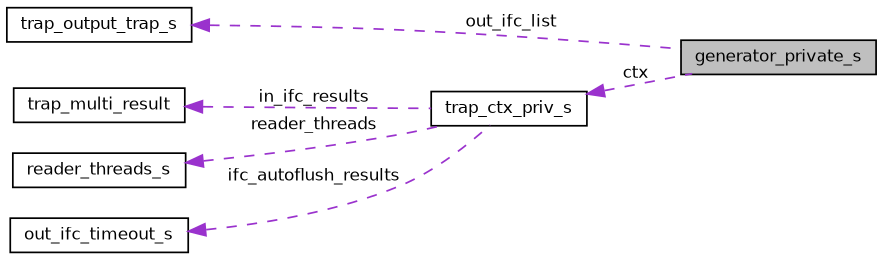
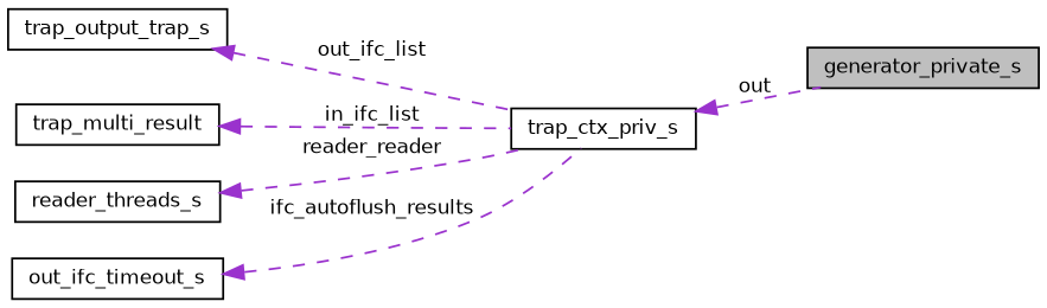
  digraph {
    rankdir=LR
    node [color=black fillcolor=white fontname=Helvetica fontsize=10 shape=record style=filled]
    edge [color=darkorchid3 dir=back fontname=Helvetica fontsize=10 labelfontname=Helvetica labelfontsize=10 style=dashed]
    n1 [fillcolor=grey75 fontcolor=black height=0.2 label=generator_private_s width=0.4]
    n2 [height=0.2 label=trap_ctx_priv_s width=0.4]
    n3 [height=0.2 label=trap_output_trap_s width=0.4]
    n4 [height=0.2 label=trap_multi_result width=0.4]
    n5 [height=0.2 label=reader_threads_s width=0.4]
    n6 [height=0.2 label=out_ifc_timeout_s width=0.4]
-   n2 -> n1 [label=" ctx"]
-   n3 -> n1 [label=" out_ifc_list"]
-   n4 -> n2 [label=" in_ifc_results"]
-   n5 -> n2 [label=" reader_threads"]
+   n2 -> n1 [label=" out"]
+   n3 -> n2 [label=" out_ifc_list"]
+   n4 -> n2 [label=" in_ifc_list"]
+   n5 -> n2 [label=" reader_reader"]
    n6 -> n2 [label=" ifc_autoflush_results"]
  }
